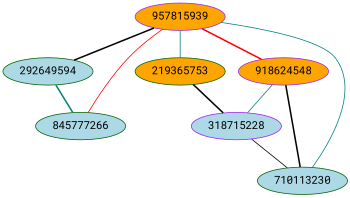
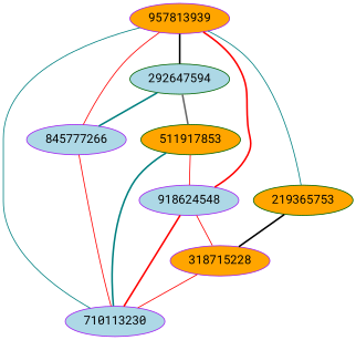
  graph {
    fontname="Roboto Mono"
    node [color=purple fillcolor=orange fontname="Roboto Mono" style=filled]
    edge [color=red fontname="Roboto Mono" fontsize="10px" style=bold]
-   n1 [label=957815939]
-   n2 [color=darkgreen fillcolor=lightblue label=292649594]
-   n3 [color=darkgreen fillcolor=lightblue label=845777266]
+   n1 [label=957813939]
+   n2 [color=darkgreen fillcolor=lightblue label=292647594]
+   n3 [fillcolor=lightblue label=845777266]
    n4 [color=darkgreen label=219365753]
-   n5 [label=918624548]
-   n6 [color=darkgreen fillcolor=lightblue label=710113230]
-   n8 [fillcolor=lightblue label=318715228]
+   n5 [fillcolor=lightblue label=918624548]
+   n6 [fillcolor=lightblue label=710113230]
+   n7 [color=darkgreen label=511917853]
+   n8 [label=318715228]
    n1 -- n2 [color=black]
    n1 -- n3 [style=solid]
    n1 -- n4 [color=teal style=solid]
    n1 -- n5
    n1 -- n6 [color=teal style=solid]
    n2 -- n3 [color=teal]
+   n2 -- n7 [color=gray40]
+   n3 -- n6 [style=solid]
    n4 -- n8 [color=black]
-   n5 -- n6 [color=black]
-   n5 -- n8 [color=teal style=solid]
-   n8 -- n6 [color=black style=solid]
+   n5 -- n6
+   n5 -- n8 [style=solid]
+   n7 -- n5 [style=solid]
+   n7 -- n6 [color=teal]
+   n8 -- n6 [style=solid]
  }
